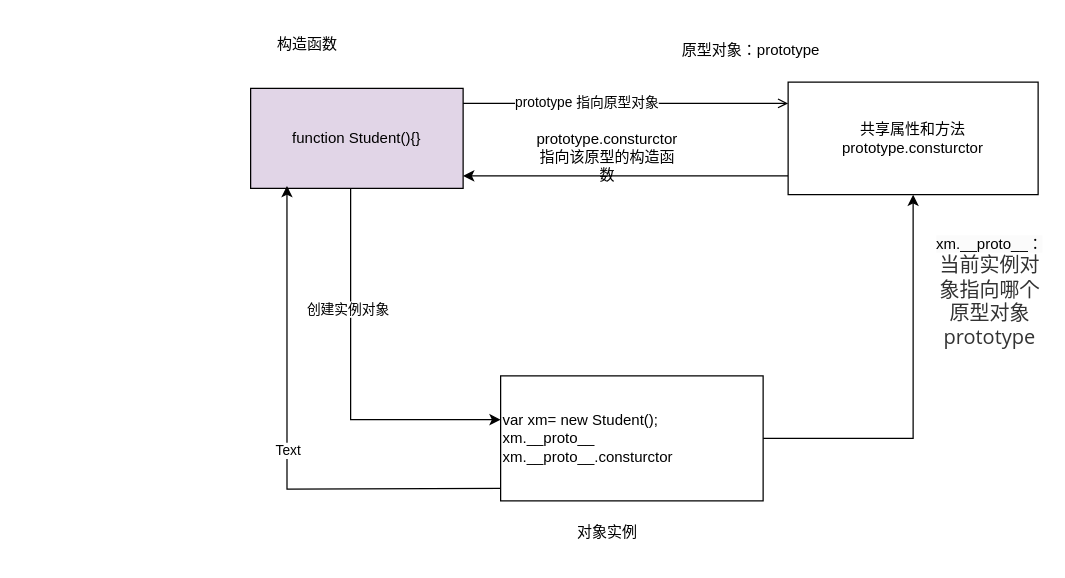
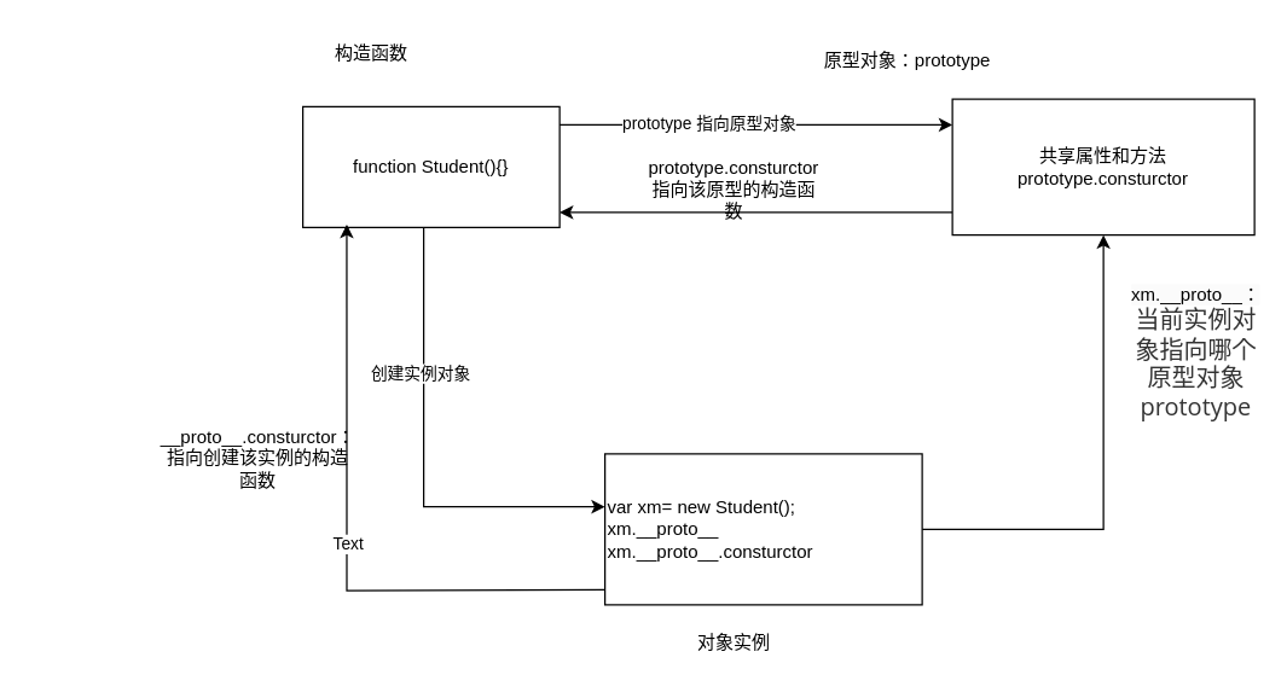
  <mxCell id="0" />
  <mxCell id="1" parent="0" />
  <mxCell id="2" style="edgeStyle=orthogonalEdgeStyle;rounded=0;orthogonalLoop=1;jettySize=auto;html=1;entryX=0;entryY=0.25;entryDx=0;entryDy=0;" edge="1" parent="1" source="4"><mxGeometry relative="1" as="geometry"><mxPoint x="400" y="335" as="targetPoint" /><mxPoint x="280" y="160" as="sourcePoint" /><Array as="points"><mxPoint x="280" y="335" /></Array></mxGeometry></mxCell>
  <mxCell id="3" value="创建实例对象" style="edgeLabel;html=1;align=center;verticalAlign=middle;resizable=0;points=[];" vertex="1" connectable="0" parent="2"><mxGeometry x="-0.37" y="-3" relative="1" as="geometry"><mxPoint as="offset" /></mxGeometry></mxCell>
- <mxCell id="4" value="function Student(){}" style="rounded=0;whiteSpace=wrap;html=1;fillColor=#e1d5e7;" vertex="1" parent="1"><mxGeometry x="200" y="70" width="170" height="80" as="geometry" /></mxCell>
+ <mxCell id="4" value="function Student(){}" style="rounded=0;whiteSpace=wrap;html=1;" vertex="1" parent="1"><mxGeometry x="200" y="70" width="170" height="80" as="geometry" /></mxCell>
  <mxCell id="5" style="edgeStyle=orthogonalEdgeStyle;rounded=0;orthogonalLoop=1;jettySize=auto;html=1;entryX=1;entryY=0.5;entryDx=0;entryDy=0;" edge="1" parent="1"><mxGeometry relative="1" as="geometry"><mxPoint x="630" y="140" as="sourcePoint" /><mxPoint x="370" y="140" as="targetPoint" /></mxGeometry></mxCell>
  <mxCell id="6" value="共享属性和方法&lt;div&gt;prototype.consturctor&lt;/div&gt;" style="rounded=0;whiteSpace=wrap;html=1;" vertex="1" parent="1"><mxGeometry x="630" y="65" width="200" height="90" as="geometry" /></mxCell>
  <mxCell id="7" style="edgeStyle=orthogonalEdgeStyle;rounded=0;orthogonalLoop=1;jettySize=auto;html=1;entryX=0.5;entryY=1;entryDx=0;entryDy=0;" edge="1" parent="1" source="11" target="6"><mxGeometry relative="1" as="geometry"><mxPoint x="730" y="160" as="targetPoint" /></mxGeometry></mxCell>
  <mxCell id="8" value="&lt;span style=&quot;font-size: 12px; text-align: left; text-wrap-mode: wrap; background-color: rgb(251, 251, 251);&quot;&gt;xm.__proto__：&lt;/span&gt;&lt;span style=&quot;color: rgb(51, 51, 51); font-family: &amp;quot;Open Sans&amp;quot;, &amp;quot;Clear Sans&amp;quot;, &amp;quot;Helvetica Neue&amp;quot;, Helvetica, Arial, &amp;quot;Segoe UI Emoji&amp;quot;, sans-serif; font-size: 16px; orphans: 4; text-align: left; white-space: pre-wrap;&quot;&gt;当前实例对象指向哪个原型对象prototype&lt;/span&gt;" style="edgeLabel;html=1;align=center;verticalAlign=middle;resizable=0;points=[];" vertex="1" connectable="0" parent="7"><mxGeometry relative="1" as="geometry"><mxPoint x="60" y="-80" as="offset" /></mxGeometry></mxCell>
  <mxCell id="9" style="edgeStyle=orthogonalEdgeStyle;rounded=0;orthogonalLoop=1;jettySize=auto;html=1;entryX=0.171;entryY=0.975;entryDx=0;entryDy=0;entryPerimeter=0;" edge="1" parent="1" target="4"><mxGeometry relative="1" as="geometry"><mxPoint x="400" y="390" as="sourcePoint" /><mxPoint x="232.98" y="190" as="targetPoint" /></mxGeometry></mxCell>
  <mxCell id="10" value="Text" style="edgeLabel;html=1;align=center;verticalAlign=middle;resizable=0;points=[];" vertex="1" connectable="0" parent="9"><mxGeometry x="-0.021" relative="1" as="geometry"><mxPoint as="offset" /></mxGeometry></mxCell>
  <mxCell id="11" value="var xm= new Student();&lt;div&gt;xm.__proto__&lt;br&gt;&lt;div&gt;xm.__proto__.consturctor&lt;/div&gt;&lt;/div&gt;" style="rounded=0;whiteSpace=wrap;html=1;align=left;" vertex="1" parent="1"><mxGeometry x="400" y="300" width="210" height="100" as="geometry" /></mxCell>
  <mxCell id="12" value="构造函数" style="text;html=1;align=center;verticalAlign=middle;resizable=0;points=[];autosize=1;strokeColor=none;fillColor=none;" vertex="1" parent="1"><mxGeometry x="210" y="20" width="70" height="30" as="geometry" /></mxCell>
  <mxCell id="13" value="对象实例" style="text;html=1;align=center;verticalAlign=middle;resizable=0;points=[];autosize=1;strokeColor=none;fillColor=none;" vertex="1" parent="1"><mxGeometry x="450" y="410" width="70" height="30" as="geometry" /></mxCell>
  <mxCell id="14" value="原型对象：prototype" style="text;html=1;align=center;verticalAlign=middle;resizable=0;points=[];autosize=1;strokeColor=none;fillColor=none;" vertex="1" parent="1"><mxGeometry x="535" y="25" width="130" height="30" as="geometry" /></mxCell>
  <mxCell id="15" value="&lt;span style=&quot;text-wrap-mode: wrap;&quot;&gt;prototype.consturctor 指向该原型的构造函数&lt;/span&gt;" style="text;html=1;align=center;verticalAlign=middle;resizable=0;points=[];autosize=1;strokeColor=none;fillColor=none;" vertex="1" parent="1"><mxGeometry x="355" y="110" width="260" height="30" as="geometry" /></mxCell>
- <mxCell id="16" value="" style="endArrow=open;html=1;rounded=0;entryX=0;entryY=0.189;entryDx=0;entryDy=0;entryPerimeter=0;exitX=1;exitY=0.15;exitDx=0;exitDy=0;exitPerimeter=0;" edge="1" parent="1" source="4" target="6"><mxGeometry width="50" height="50" relative="1" as="geometry"><mxPoint x="470" y="80" as="sourcePoint" /><mxPoint x="520" y="30" as="targetPoint" /></mxGeometry></mxCell>
+ <mxCell id="16" value="" style="endArrow=classic;html=1;rounded=0;entryX=0;entryY=0.189;entryDx=0;entryDy=0;entryPerimeter=0;exitX=1;exitY=0.15;exitDx=0;exitDy=0;exitPerimeter=0;" edge="1" parent="1" source="4" target="6"><mxGeometry width="50" height="50" relative="1" as="geometry"><mxPoint x="470" y="80" as="sourcePoint" /><mxPoint x="520" y="30" as="targetPoint" /></mxGeometry></mxCell>
  <mxCell id="17" value="prototype 指向原型对象" style="edgeLabel;html=1;align=center;verticalAlign=middle;resizable=0;points=[];" vertex="1" connectable="0" parent="16"><mxGeometry x="-0.246" y="2" relative="1" as="geometry"><mxPoint as="offset" /></mxGeometry></mxCell>
+ <mxCell id="18" value="&lt;span style=&quot;text-align: left; text-wrap-mode: wrap;&quot;&gt;__proto__.consturctor：指向创建该实例的构造函数&lt;/span&gt;" style="text;html=1;align=center;verticalAlign=middle;resizable=0;points=[];autosize=1;strokeColor=none;fillColor=none;" vertex="1" parent="1"><mxGeometry x="20" y="288" width="300" height="30" as="geometry" /></mxCell>
